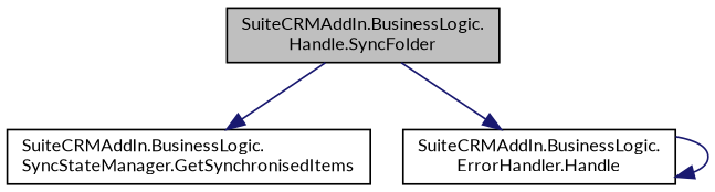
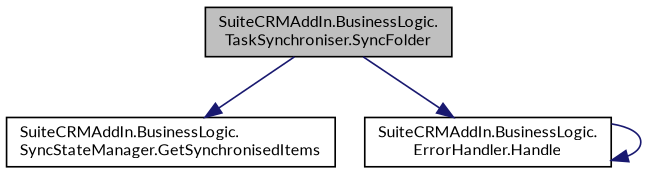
  digraph {
    rankdir=TB
    fontname=Lato
    node [color=black fillcolor=white fontname=Lato fontsize=10 shape=record style=filled]
    edge [color=midnightblue fontname=Lato fontsize=10 labelfontname=Helvetica labelfontsize=10 style=solid]
-   n1 [fillcolor=grey75 fontcolor=black height=0.2 label="SuiteCRMAddIn.BusinessLogic.\lHandle.SyncFolder" width=0.4]
+   n1 [fillcolor=grey75 fontcolor=black height=0.2 label="SuiteCRMAddIn.BusinessLogic.\lTaskSynchroniser.SyncFolder" width=0.4]
    n2 [height=0.2 label="SuiteCRMAddIn.BusinessLogic.\lSyncStateManager.GetSynchronisedItems" width=0.4]
    n3 [height=0.2 label="SuiteCRMAddIn.BusinessLogic.\lErrorHandler.Handle" width=0.4]
    n1 -> n2
    n1 -> n3
    n3 -> n3
  }
